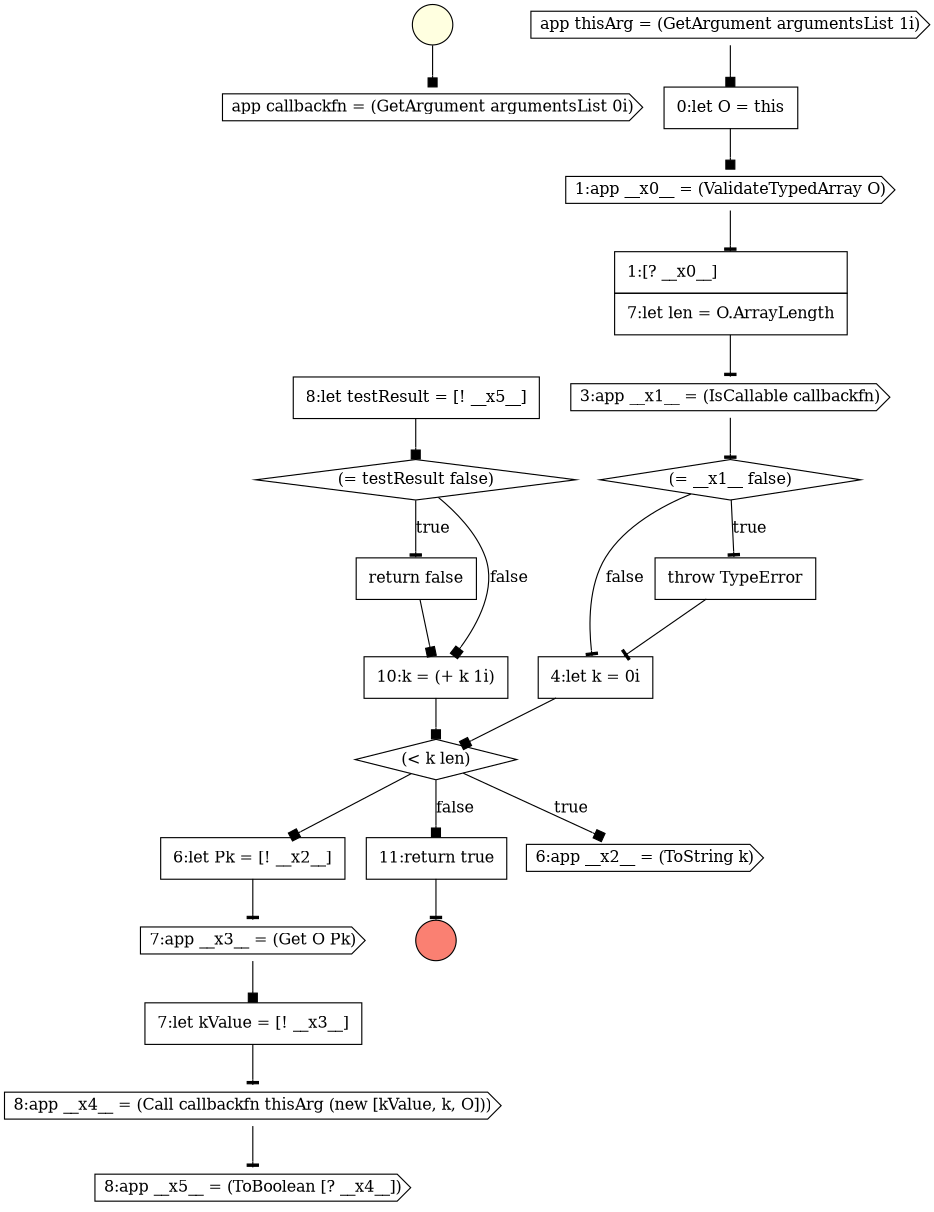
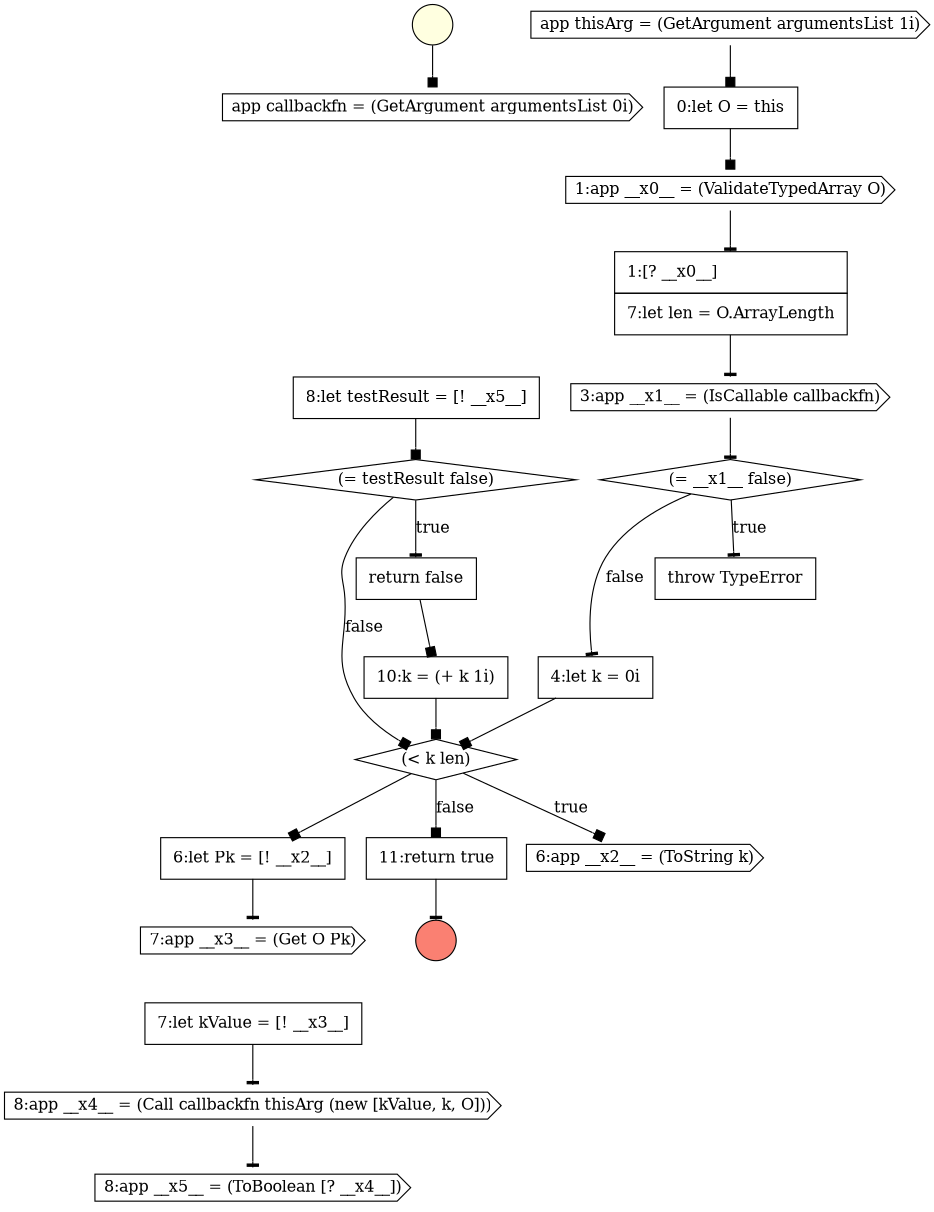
  digraph {
    node [color=black fillcolor=white shape=none style=filled]
    edge [arrowhead=box color=black]
    n1 [fillcolor=lightyellow label=" " shape=circle]
    n2 [label=<<font color="black">app callbackfn = (GetArgument argumentsList 0i)</font>> shape=cds]
    n3 [label=<<font color="black">1:app __x0__ = (ValidateTypedArray O)</font>> shape=cds]
    n4 [label=<<font color="black">     <table border="0" cellborder="1" cellspacing="0" cellpadding="10">       <tr><td align="left">1:[? __x0__]</td></tr>       <tr><td align="left">7:let len = O.ArrayLength</td></tr>     </table>   </font>> margin=0]
    n5 [label=<<font color="black">3:app __x1__ = (IsCallable callbackfn)</font>> shape=cds]
    n6 [label=<<font color="black">     <table border="0" cellborder="1" cellspacing="0" cellpadding="10">       <tr><td align="left">4:let k = 0i</td></tr>     </table>   </font>> margin=0]
    n7 [label=<<font color="black">(&lt; k len)</font>> shape=diamond]
    n8 [label=<<font color="black">     <table border="0" cellborder="1" cellspacing="0" cellpadding="10">       <tr><td align="left">6:let Pk = [! __x2__]</td></tr>     </table>   </font>> margin=0]
    n9 [label=<<font color="black">     <table border="0" cellborder="1" cellspacing="0" cellpadding="10">       <tr><td align="left">11:return true</td></tr>     </table>   </font>> margin=0]
    n10 [label=<<font color="black">6:app __x2__ = (ToString k)</font>> shape=cds]
    n11 [label=<<font color="black">7:app __x3__ = (Get O Pk)</font>> shape=cds]
    n12 [label=<<font color="black">     <table border="0" cellborder="1" cellspacing="0" cellpadding="10">       <tr><td align="left">7:let kValue = [! __x3__]</td></tr>     </table>   </font>> margin=0]
    n13 [label=<<font color="black">8:app __x4__ = (Call callbackfn thisArg (new [kValue, k, O]))</font>> shape=cds]
    n14 [label=<<font color="black">     <table border="0" cellborder="1" cellspacing="0" cellpadding="10">       <tr><td align="left">return false</td></tr>     </table>   </font>> margin=0]
    n15 [label=<<font color="black">     <table border="0" cellborder="1" cellspacing="0" cellpadding="10">       <tr><td align="left">10:k = (+ k 1i)</td></tr>     </table>   </font>> margin=0]
    n16 [fillcolor=salmon label=" " shape=circle]
    n17 [label=<<font color="black">(= __x1__ false)</font>> shape=diamond]
    n18 [label=<<font color="black">     <table border="0" cellborder="1" cellspacing="0" cellpadding="10">       <tr><td align="left">throw TypeError</td></tr>     </table>   </font>> margin=0]
    n19 [label=<<font color="black">app thisArg = (GetArgument argumentsList 1i)</font>> shape=cds]
    n20 [label=<<font color="black">     <table border="0" cellborder="1" cellspacing="0" cellpadding="10">       <tr><td align="left">0:let O = this</td></tr>     </table>   </font>> margin=0]
    n21 [label=<<font color="black">8:app __x5__ = (ToBoolean [? __x4__])</font>> shape=cds]
    n22 [label=<<font color="black">     <table border="0" cellborder="1" cellspacing="0" cellpadding="10">       <tr><td align="left">8:let testResult = [! __x5__]</td></tr>     </table>   </font>> margin=0]
    n23 [label=<<font color="black">(= testResult false)</font>> shape=diamond]
    n1 -> n2
    n3 -> n4 [arrowhead=tee]
    n4 -> n5 [arrowhead=tee]
    n5 -> n17 [arrowhead=tee]
    n6 -> n7
    n7 -> n8
    n7 -> n9 [label=<<font color="black">false</font>>]
    n7 -> n10 [label=<<font color="black">true</font>>]
    n8 -> n11 [arrowhead=tee]
    n9 -> n16 [arrowhead=tee]
-   n11 -> n12
    n12 -> n13 [arrowhead=tee]
    n13 -> n21 [arrowhead=tee]
    n14 -> n15
    n15 -> n7
    n17 -> n6 [arrowhead=tee label=<<font color="black">false</font>>]
    n17 -> n18 [arrowhead=tee label=<<font color="black">true</font>>]
-   n18 -> n6 [arrowhead=tee]
    n19 -> n20
    n20 -> n3
    n22 -> n23
    n23 -> n14 [arrowhead=tee label=<<font color="black">true</font>>]
-   n23 -> n15 [label=<<font color="black">false</font>>]
+   n23 -> n7 [label=<<font color="black">false</font>>]
  }
